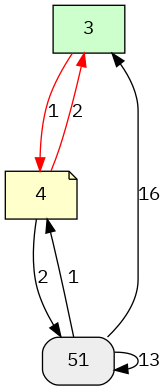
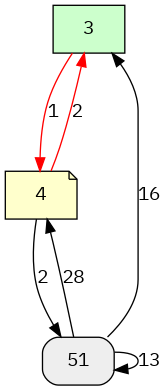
  digraph {
    fontname="IBM Plex Mono"
    rankdir=TB
    node [fontname="IBM Plex Mono" shape=box style=filled]
    edge [arrowhead=normal color="#000000" constraint=true fontname="IBM Plex Mono" minlen=2 penwidth=1 style=solid]
    n1 [fillcolor="#CCFFCC" label=3]
    n2 [fillcolor="#FFFFCC" label=4 shape=note]
    n3 [fillcolor="#EEEEEE" label=51 style="filled,rounded"]
    n1 -> n2 [color="#FF0000" label=1]
    n2 -> n1 [color="#FF0000" label=2]
    n2 -> n3 [label=2]
    n3 -> n1 [label=16]
-   n3 -> n2 [label=1]
+   n3 -> n2 [label=28]
    n3 -> n3 [label=13]
  }
